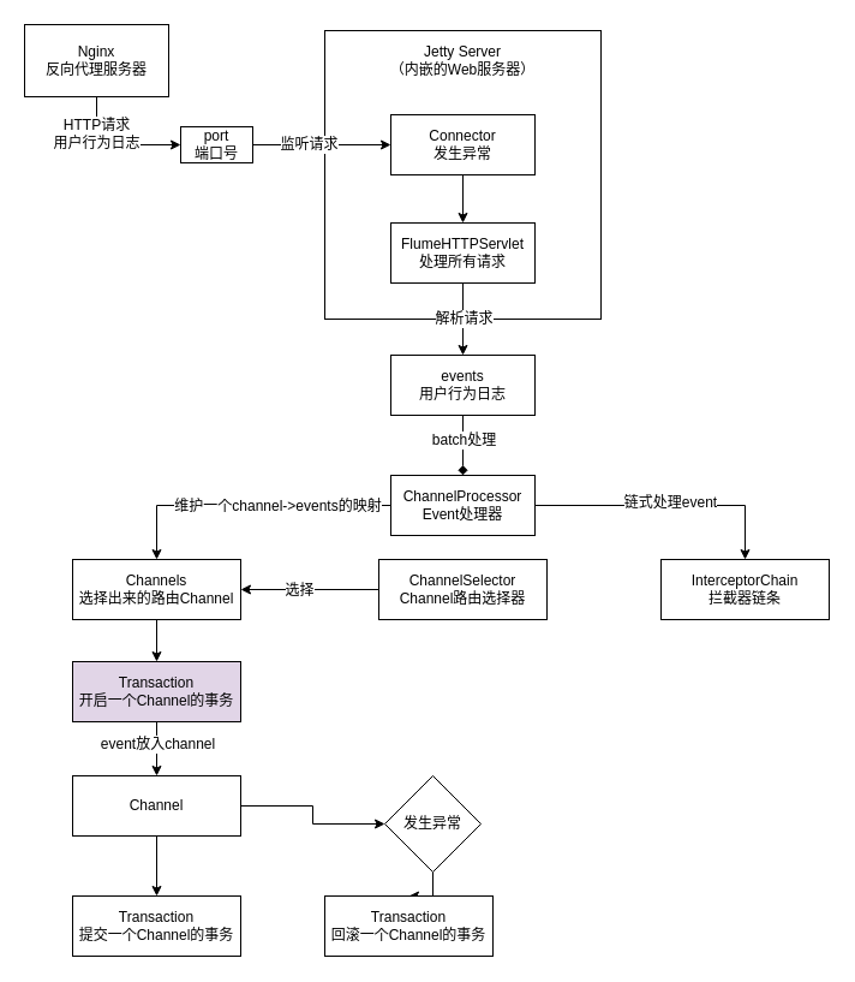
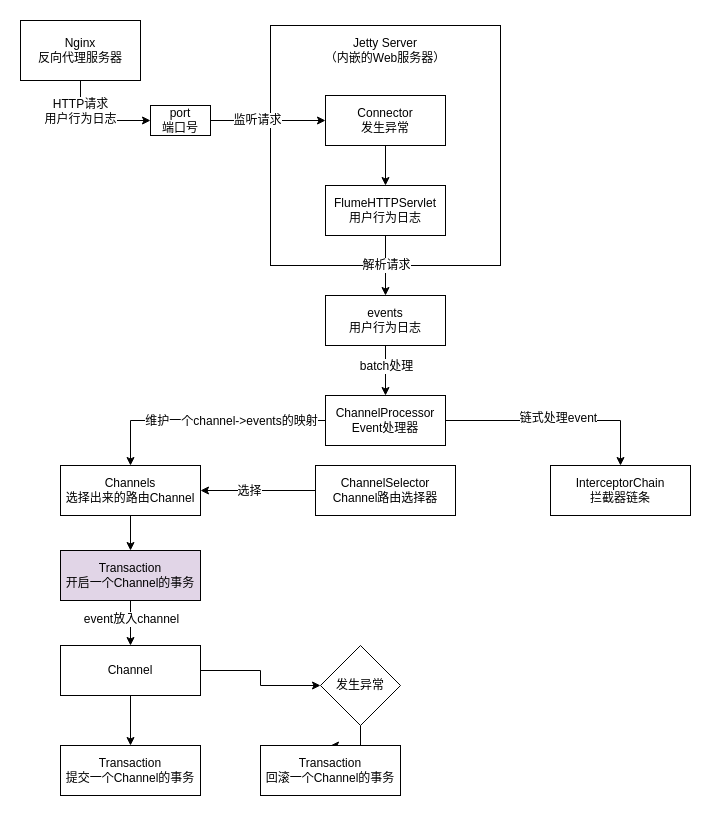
  <mxCell id="0" />
  <mxCell id="1" parent="0" />
  <mxCell id="2" value="" style="rounded=0;whiteSpace=wrap;html=1;" vertex="1" parent="1"><mxGeometry x="270" y="25" width="230" height="240" as="geometry" /></mxCell>
  <mxCell id="3" value="Jetty Server&lt;br&gt;（内嵌的Web服务器）" style="text;html=1;strokeColor=none;fillColor=none;align=center;verticalAlign=middle;whiteSpace=wrap;rounded=0;" vertex="1" parent="1"><mxGeometry x="320" y="35" width="130" height="30" as="geometry" /></mxCell>
  <mxCell id="4" style="edgeStyle=orthogonalEdgeStyle;rounded=0;orthogonalLoop=1;jettySize=auto;html=1;entryX=0.5;entryY=0;entryDx=0;entryDy=0;" edge="1" parent="1" source="5" target="8"><mxGeometry relative="1" as="geometry" /></mxCell>
  <mxCell id="5" value="Connector&lt;br&gt;发生异常" style="rounded=0;whiteSpace=wrap;html=1;" vertex="1" parent="1"><mxGeometry x="325" y="95" width="120" height="50" as="geometry" /></mxCell>
  <mxCell id="6" style="edgeStyle=orthogonalEdgeStyle;rounded=0;orthogonalLoop=1;jettySize=auto;html=1;" edge="1" parent="1" source="8" target="17"><mxGeometry relative="1" as="geometry" /></mxCell>
  <mxCell id="7" value="解析请求" style="text;html=1;align=center;verticalAlign=middle;resizable=0;points=[];labelBackgroundColor=#ffffff;" vertex="1" connectable="0" parent="6"><mxGeometry x="-0.26" relative="1" as="geometry"><mxPoint y="7.93" as="offset" /></mxGeometry></mxCell>
- <mxCell id="8" value="FlumeHTTPServlet&lt;br&gt;处理所有请求" style="rounded=0;whiteSpace=wrap;html=1;" vertex="1" parent="1"><mxGeometry x="325" y="185" width="120" height="50" as="geometry" /></mxCell>
+ <mxCell id="8" value="FlumeHTTPServlet&lt;br&gt;用户行为日志" style="rounded=0;whiteSpace=wrap;html=1;" vertex="1" parent="1"><mxGeometry x="325" y="185" width="120" height="50" as="geometry" /></mxCell>
  <mxCell id="9" style="edgeStyle=orthogonalEdgeStyle;rounded=0;orthogonalLoop=1;jettySize=auto;html=1;entryX=0;entryY=0.5;entryDx=0;entryDy=0;" edge="1" parent="1" source="11" target="14"><mxGeometry relative="1" as="geometry"><Array as="points"><mxPoint x="80" y="120" /></Array></mxGeometry></mxCell>
  <mxCell id="10" value="HTTP请求&lt;br&gt;用户行为日志" style="text;html=1;align=center;verticalAlign=middle;resizable=0;points=[];labelBackgroundColor=#ffffff;" vertex="1" connectable="0" parent="9"><mxGeometry x="-0.455" y="-1" relative="1" as="geometry"><mxPoint as="offset" /></mxGeometry></mxCell>
  <mxCell id="11" value="Nginx&lt;br&gt;反向代理服务器" style="rounded=0;whiteSpace=wrap;html=1;" vertex="1" parent="1"><mxGeometry x="20" y="20" width="120" height="60" as="geometry" /></mxCell>
  <mxCell id="12" style="edgeStyle=orthogonalEdgeStyle;rounded=0;orthogonalLoop=1;jettySize=auto;html=1;" edge="1" parent="1" source="14" target="5"><mxGeometry relative="1" as="geometry" /></mxCell>
  <mxCell id="13" value="监听请求" style="text;html=1;align=center;verticalAlign=middle;resizable=0;points=[];labelBackgroundColor=#ffffff;" vertex="1" connectable="0" parent="12"><mxGeometry x="-0.2" y="1" relative="1" as="geometry"><mxPoint as="offset" /></mxGeometry></mxCell>
  <mxCell id="14" value="port&lt;br&gt;端口号" style="rounded=0;whiteSpace=wrap;html=1;" vertex="1" parent="1"><mxGeometry x="150" y="105" width="60" height="30" as="geometry" /></mxCell>
- <mxCell id="15" style="edgeStyle=orthogonalEdgeStyle;rounded=0;orthogonalLoop=1;jettySize=auto;html=1;entryX=0.5;entryY=0;entryDx=0;entryDy=0;endArrow=diamond;" edge="1" parent="1" source="17" target="22"><mxGeometry relative="1" as="geometry" /></mxCell>
+ <mxCell id="15" style="edgeStyle=orthogonalEdgeStyle;rounded=0;orthogonalLoop=1;jettySize=auto;html=1;entryX=0.5;entryY=0;entryDx=0;entryDy=0;" edge="1" parent="1" source="17" target="22"><mxGeometry relative="1" as="geometry" /></mxCell>
  <mxCell id="16" value="batch处理" style="text;html=1;align=center;verticalAlign=middle;resizable=0;points=[];labelBackgroundColor=#ffffff;" vertex="1" connectable="0" parent="15"><mxGeometry x="-0.22" relative="1" as="geometry"><mxPoint as="offset" /></mxGeometry></mxCell>
  <mxCell id="17" value="events&lt;br&gt;用户行为日志" style="rounded=0;whiteSpace=wrap;html=1;" vertex="1" parent="1"><mxGeometry x="325" y="295" width="120" height="50" as="geometry" /></mxCell>
  <mxCell id="18" style="edgeStyle=orthogonalEdgeStyle;rounded=0;orthogonalLoop=1;jettySize=auto;html=1;entryX=0.5;entryY=0;entryDx=0;entryDy=0;" edge="1" parent="1" source="22" target="24"><mxGeometry relative="1" as="geometry" /></mxCell>
  <mxCell id="19" value="维护一个channel-&amp;gt;events的映射" style="text;html=1;align=center;verticalAlign=middle;resizable=0;points=[];labelBackgroundColor=#ffffff;" vertex="1" connectable="0" parent="18"><mxGeometry x="0.119" y="1" relative="1" as="geometry"><mxPoint x="39.48" y="-0.97" as="offset" /></mxGeometry></mxCell>
  <mxCell id="20" style="edgeStyle=orthogonalEdgeStyle;rounded=0;orthogonalLoop=1;jettySize=auto;html=1;entryX=0.5;entryY=0;entryDx=0;entryDy=0;" edge="1" parent="1" source="22" target="28"><mxGeometry relative="1" as="geometry" /></mxCell>
  <mxCell id="21" value="链式处理event" style="text;html=1;align=center;verticalAlign=middle;resizable=0;points=[];labelBackgroundColor=#ffffff;" vertex="1" connectable="0" parent="20"><mxGeometry x="0.017" y="3" relative="1" as="geometry"><mxPoint as="offset" /></mxGeometry></mxCell>
  <mxCell id="22" value="ChannelProcessor&lt;br&gt;Event处理器" style="rounded=0;whiteSpace=wrap;html=1;" vertex="1" parent="1"><mxGeometry x="325" y="395" width="120" height="50" as="geometry" /></mxCell>
  <mxCell id="23" style="edgeStyle=orthogonalEdgeStyle;rounded=0;orthogonalLoop=1;jettySize=auto;html=1;entryX=0.5;entryY=0;entryDx=0;entryDy=0;" edge="1" parent="1" source="24" target="31"><mxGeometry relative="1" as="geometry" /></mxCell>
  <mxCell id="24" value="Channels&lt;br&gt;选择出来的路由Channel" style="rounded=0;whiteSpace=wrap;html=1;" vertex="1" parent="1"><mxGeometry x="60" y="465" width="140" height="50" as="geometry" /></mxCell>
  <mxCell id="25" style="edgeStyle=orthogonalEdgeStyle;rounded=0;orthogonalLoop=1;jettySize=auto;html=1;entryX=1;entryY=0.5;entryDx=0;entryDy=0;" edge="1" parent="1" source="27" target="24"><mxGeometry relative="1" as="geometry" /></mxCell>
  <mxCell id="26" value="选择" style="text;html=1;align=center;verticalAlign=middle;resizable=0;points=[];labelBackgroundColor=#ffffff;" vertex="1" connectable="0" parent="25"><mxGeometry x="0.166" relative="1" as="geometry"><mxPoint as="offset" /></mxGeometry></mxCell>
  <mxCell id="27" value="ChannelSelector&lt;br&gt;Channel路由选择器" style="rounded=0;whiteSpace=wrap;html=1;" vertex="1" parent="1"><mxGeometry x="315" y="465" width="140" height="50" as="geometry" /></mxCell>
  <mxCell id="28" value="InterceptorChain&lt;br&gt;拦截器链条" style="rounded=0;whiteSpace=wrap;html=1;" vertex="1" parent="1"><mxGeometry x="550" y="465" width="140" height="50" as="geometry" /></mxCell>
  <mxCell id="29" style="edgeStyle=orthogonalEdgeStyle;rounded=0;orthogonalLoop=1;jettySize=auto;html=1;entryX=0.5;entryY=0;entryDx=0;entryDy=0;" edge="1" parent="1" source="31" target="34"><mxGeometry relative="1" as="geometry" /></mxCell>
  <mxCell id="30" value="event放入channel" style="text;html=1;align=center;verticalAlign=middle;resizable=0;points=[];labelBackgroundColor=#ffffff;" vertex="1" connectable="0" parent="29"><mxGeometry x="-0.2" relative="1" as="geometry"><mxPoint as="offset" /></mxGeometry></mxCell>
  <mxCell id="31" value="Transaction&lt;br&gt;开启一个Channel的事务" style="rounded=0;whiteSpace=wrap;html=1;fillColor=#e1d5e7;" vertex="1" parent="1"><mxGeometry x="60" y="550" width="140" height="50" as="geometry" /></mxCell>
  <mxCell id="32" style="edgeStyle=orthogonalEdgeStyle;rounded=0;orthogonalLoop=1;jettySize=auto;html=1;entryX=0;entryY=0.5;entryDx=0;entryDy=0;" edge="1" parent="1" source="34" target="36"><mxGeometry relative="1" as="geometry" /></mxCell>
  <mxCell id="33" style="edgeStyle=orthogonalEdgeStyle;rounded=0;orthogonalLoop=1;jettySize=auto;html=1;" edge="1" parent="1" source="34" target="38"><mxGeometry relative="1" as="geometry" /></mxCell>
  <mxCell id="34" value="Channel" style="rounded=0;whiteSpace=wrap;html=1;" vertex="1" parent="1"><mxGeometry x="60" y="645" width="140" height="50" as="geometry" /></mxCell>
  <mxCell id="35" style="edgeStyle=orthogonalEdgeStyle;rounded=0;orthogonalLoop=1;jettySize=auto;html=1;" edge="1" parent="1" source="36" target="37"><mxGeometry relative="1" as="geometry" /></mxCell>
  <mxCell id="36" value="发生异常" style="rhombus;whiteSpace=wrap;html=1;" vertex="1" parent="1"><mxGeometry x="320" y="645" width="80" height="80" as="geometry" /></mxCell>
- <mxCell id="37" value="Transaction&lt;br&gt;回滚一个Channel的事务" style="rounded=0;whiteSpace=wrap;html=1;" vertex="1" parent="1"><mxGeometry x="270" y="745" width="140" height="50" as="geometry" /></mxCell>
+ <mxCell id="37" value="Transaction&lt;br&gt;回滚一个Channel的事务" style="rounded=0;whiteSpace=wrap;html=1;" vertex="1" parent="1"><mxGeometry x="260" y="745" width="140" height="50" as="geometry" /></mxCell>
  <mxCell id="38" value="Transaction&lt;br&gt;提交一个Channel的事务" style="rounded=0;whiteSpace=wrap;html=1;" vertex="1" parent="1"><mxGeometry x="60" y="745" width="140" height="50" as="geometry" /></mxCell>
